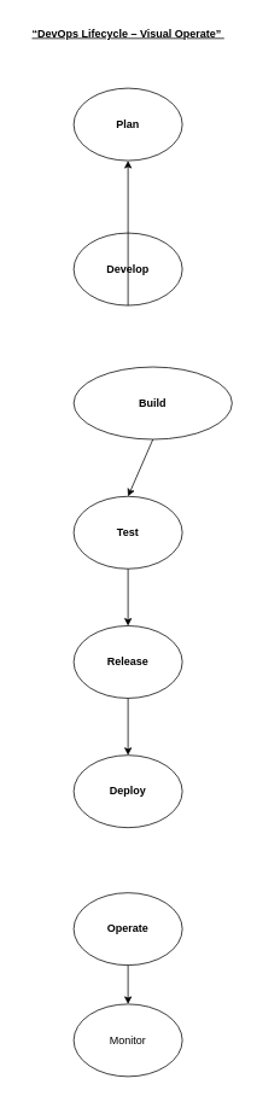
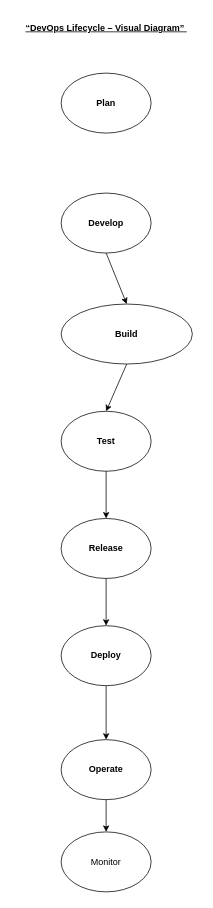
  <mxCell id="0" />
  <mxCell id="1" parent="0" />
  <mxCell id="2" value="&lt;font&gt;&lt;b&gt;Plan&lt;/b&gt;&lt;/font&gt;" style="ellipse;whiteSpace=wrap;html=1;" vertex="1" parent="1"><mxGeometry x="81" width="120" height="80" as="geometry" y="97" /></mxCell>
  <mxCell id="3" value="&lt;b&gt;Develop&lt;/b&gt;" style="ellipse;whiteSpace=wrap;html=1;" vertex="1" parent="1"><mxGeometry x="81" y="257" width="120" height="80" as="geometry" /></mxCell>
  <mxCell id="4" value="&lt;b&gt;Build&lt;/b&gt;" style="ellipse;whiteSpace=wrap;html=1;" vertex="1" parent="1"><mxGeometry x="81" y="405" width="175" height="80" as="geometry" /></mxCell>
  <mxCell id="5" value="&lt;b&gt;Test&lt;/b&gt;" style="ellipse;whiteSpace=wrap;html=1;" vertex="1" parent="1"><mxGeometry x="81" y="548" width="120" height="80" as="geometry" /></mxCell>
  <mxCell id="6" value="&lt;b&gt;Release&lt;/b&gt;" style="ellipse;whiteSpace=wrap;html=1;" vertex="1" parent="1"><mxGeometry x="81" y="691" width="120" height="80" as="geometry" /></mxCell>
- <mxCell id="7" value="" style="endArrow=classic;html=1;rounded=0;exitX=0.5;exitY=1;exitDx=0;exitDy=0;" edge="1" parent="1" source="3" target="2"><mxGeometry width="50" height="50" relative="1" as="geometry"><mxPoint x="131" y="427" as="sourcePoint" /><mxPoint x="181" y="377" as="targetPoint" /></mxGeometry></mxCell>
+ <mxCell id="7" value="" style="endArrow=classic;html=1;rounded=0;exitX=0.5;exitY=1;exitDx=0;exitDy=0;entryX=0.5;entryY=0;entryDx=0;entryDy=0;" edge="1" parent="1" source="3" target="4"><mxGeometry width="50" height="50" relative="1" as="geometry"><mxPoint x="131" y="427" as="sourcePoint" /><mxPoint x="181" y="377" as="targetPoint" /></mxGeometry></mxCell>
  <mxCell id="8" value="" style="endArrow=classic;html=1;rounded=0;exitX=0.5;exitY=1;exitDx=0;exitDy=0;entryX=0.5;entryY=0;entryDx=0;entryDy=0;" edge="1" parent="1" source="4" target="5"><mxGeometry width="50" height="50" relative="1" as="geometry"><mxPoint x="131" y="427" as="sourcePoint" /><mxPoint x="141" y="537" as="targetPoint" /></mxGeometry></mxCell>
  <mxCell id="9" value="" style="endArrow=classic;html=1;rounded=0;exitX=0.5;exitY=1;exitDx=0;exitDy=0;entryX=0.5;entryY=0;entryDx=0;entryDy=0;" edge="1" parent="1" source="5" target="6"><mxGeometry width="50" height="50" relative="1" as="geometry"><mxPoint x="131" y="527" as="sourcePoint" /><mxPoint x="181" y="477" as="targetPoint" /></mxGeometry></mxCell>
  <mxCell id="10" value="&lt;b&gt;Deploy&lt;/b&gt;" style="ellipse;whiteSpace=wrap;html=1;" vertex="1" parent="1"><mxGeometry x="81" y="834" width="120" height="80" as="geometry" /></mxCell>
  <mxCell id="11" value="&lt;b&gt;Operate&lt;/b&gt;" style="ellipse;whiteSpace=wrap;html=1;" vertex="1" parent="1"><mxGeometry x="81" y="986" width="120" height="80" as="geometry" /></mxCell>
  <mxCell id="12" value="Monitor" style="ellipse;whiteSpace=wrap;html=1;" vertex="1" parent="1"><mxGeometry x="81" y="1109" width="120" height="80" as="geometry" /></mxCell>
  <mxCell id="13" value="" style="endArrow=classic;html=1;rounded=0;exitX=0.5;exitY=1;exitDx=0;exitDy=0;entryX=0.5;entryY=0;entryDx=0;entryDy=0;" edge="1" parent="1" source="6" target="10"><mxGeometry width="50" height="50" relative="1" as="geometry"><mxPoint x="126" y="1060" as="sourcePoint" /><mxPoint x="176" y="1010" as="targetPoint" /></mxGeometry></mxCell>
  <mxCell id="14" value="" style="endArrow=classic;html=1;rounded=0;exitX=0.5;exitY=1;exitDx=0;exitDy=0;entryX=0.5;entryY=0;entryDx=0;entryDy=0;" edge="1" parent="1" source="11" target="12"><mxGeometry width="50" height="50" relative="1" as="geometry"><mxPoint x="126" y="1170" as="sourcePoint" /><mxPoint x="176" y="1120" as="targetPoint" /></mxGeometry></mxCell>
- <mxCell id="16" value="&lt;b&gt;&lt;u&gt;“DevOps Lifecycle – Visual Operate”&amp;nbsp;&lt;/u&gt;&lt;/b&gt;" style="text;html=1;align=center;verticalAlign=middle;resizable=0;points=[];autosize=1;strokeColor=none;fillColor=none;" vertex="1" parent="1"><mxGeometry x="20" y="20" width="242" height="33" as="geometry" /></mxCell>
+ <mxCell id="15" value="" style="endArrow=classic;html=1;rounded=0;exitX=0.5;exitY=1;exitDx=0;exitDy=0;entryX=0.5;entryY=0;entryDx=0;entryDy=0;" edge="1" parent="1" source="10" target="11"><mxGeometry width="50" height="50" relative="1" as="geometry"><mxPoint x="126" y="1049" as="sourcePoint" /><mxPoint x="176" y="999" as="targetPoint" /></mxGeometry></mxCell>
+ <mxCell id="16" value="&lt;b&gt;&lt;u&gt;“DevOps Lifecycle – Visual Diagram”&amp;nbsp;&lt;/u&gt;&lt;/b&gt;" style="text;html=1;align=center;verticalAlign=middle;resizable=0;points=[];autosize=1;strokeColor=none;fillColor=none;" vertex="1" parent="1"><mxGeometry x="20" y="20" width="242" height="33" as="geometry" /></mxCell>
